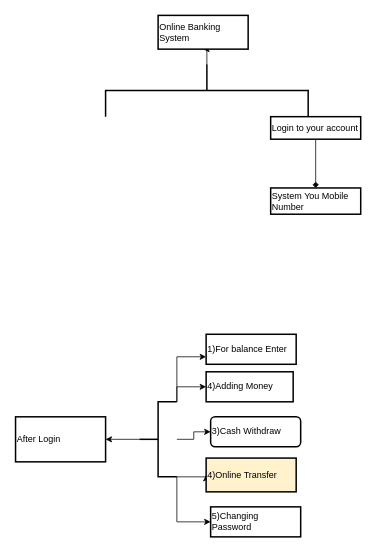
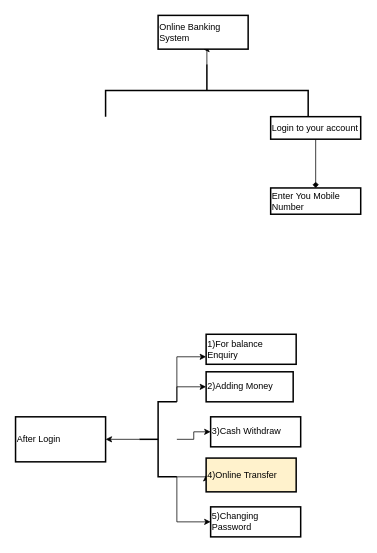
  <mxCell id="0" />
  <mxCell id="1" parent="0" />
  <mxCell id="2" value="" style="edgeStyle=orthogonalEdgeStyle;rounded=0;orthogonalLoop=1;jettySize=auto;html=1;" edge="1" parent="1" source="3" target="4"><mxGeometry relative="1" as="geometry" /></mxCell>
  <mxCell id="3" value="" style="strokeWidth=2;html=1;shape=mxgraph.flowchart.annotation_2;align=left;labelPosition=right;pointerEvents=1;direction=south;" vertex="1" parent="1"><mxGeometry x="140" y="85" width="270" height="70" as="geometry" /></mxCell>
  <mxCell id="4" value="Online Banking&amp;nbsp; &amp;nbsp; &amp;nbsp; &amp;nbsp; System" style="whiteSpace=wrap;html=1;align=left;strokeWidth=2;" vertex="1" parent="1"><mxGeometry x="210" y="20" width="120" height="45" as="geometry" /></mxCell>
  <mxCell id="5" value="" style="edgeStyle=orthogonalEdgeStyle;rounded=0;orthogonalLoop=1;jettySize=auto;html=1;endArrow=diamond;" edge="1" parent="1" source="6" target="8"><mxGeometry relative="1" as="geometry" /></mxCell>
  <mxCell id="6" value="Login to your account" style="whiteSpace=wrap;html=1;align=left;strokeWidth=2;" vertex="1" parent="1"><mxGeometry x="360" y="155" width="120" height="30" as="geometry" /></mxCell>
  <mxCell id="7" style="edgeStyle=orthogonalEdgeStyle;rounded=0;orthogonalLoop=1;jettySize=auto;html=1;exitX=0.5;exitY=1;exitDx=0;exitDy=0;" edge="1" parent="1" source="6" target="6"><mxGeometry relative="1" as="geometry" /></mxCell>
- <mxCell id="8" value="System You Mobile Number" style="whiteSpace=wrap;html=1;align=left;strokeWidth=2;" vertex="1" parent="1"><mxGeometry x="360" y="250" width="120" height="35" as="geometry" /></mxCell>
+ <mxCell id="8" value="Enter You Mobile Number" style="whiteSpace=wrap;html=1;align=left;strokeWidth=2;" vertex="1" parent="1"><mxGeometry x="360" y="250" width="120" height="35" as="geometry" /></mxCell>
  <mxCell id="9" value="" style="edgeStyle=orthogonalEdgeStyle;rounded=0;orthogonalLoop=1;jettySize=auto;html=1;" edge="1" parent="1" source="15" target="16"><mxGeometry relative="1" as="geometry" /></mxCell>
  <mxCell id="10" style="edgeStyle=orthogonalEdgeStyle;rounded=0;orthogonalLoop=1;jettySize=auto;html=1;exitX=1;exitY=0;exitDx=0;exitDy=0;exitPerimeter=0;entryX=0;entryY=0.75;entryDx=0;entryDy=0;" edge="1" parent="1" source="15" target="17"><mxGeometry relative="1" as="geometry" /></mxCell>
  <mxCell id="11" style="edgeStyle=orthogonalEdgeStyle;rounded=0;orthogonalLoop=1;jettySize=auto;html=1;exitX=1;exitY=0;exitDx=0;exitDy=0;exitPerimeter=0;entryX=0;entryY=0.5;entryDx=0;entryDy=0;" edge="1" parent="1" source="15" target="18"><mxGeometry relative="1" as="geometry" /></mxCell>
  <mxCell id="12" value="" style="edgeStyle=orthogonalEdgeStyle;rounded=0;orthogonalLoop=1;jettySize=auto;html=1;" edge="1" parent="1" source="15" target="19"><mxGeometry relative="1" as="geometry" /></mxCell>
  <mxCell id="13" style="edgeStyle=orthogonalEdgeStyle;rounded=0;orthogonalLoop=1;jettySize=auto;html=1;exitX=1;exitY=1;exitDx=0;exitDy=0;exitPerimeter=0;entryX=0;entryY=0.5;entryDx=0;entryDy=0;" edge="1" parent="1" source="15" target="20"><mxGeometry relative="1" as="geometry" /></mxCell>
  <mxCell id="14" style="edgeStyle=orthogonalEdgeStyle;rounded=0;orthogonalLoop=1;jettySize=auto;html=1;exitX=1;exitY=1;exitDx=0;exitDy=0;exitPerimeter=0;entryX=0;entryY=0.5;entryDx=0;entryDy=0;" edge="1" parent="1" source="15" target="21"><mxGeometry relative="1" as="geometry"><mxPoint x="235" y="695" as="targetPoint" /></mxGeometry></mxCell>
  <mxCell id="15" value="" style="strokeWidth=2;html=1;shape=mxgraph.flowchart.annotation_2;align=left;labelPosition=right;pointerEvents=1;" vertex="1" parent="1"><mxGeometry x="185" y="535" width="50" height="100" as="geometry" /></mxCell>
  <mxCell id="16" value="After Login" style="whiteSpace=wrap;html=1;align=left;strokeWidth=2;" vertex="1" parent="1"><mxGeometry x="20" y="555" width="120" height="60" as="geometry" /></mxCell>
- <mxCell id="17" value="1)For balance Enter" style="whiteSpace=wrap;html=1;align=left;strokeWidth=2;" vertex="1" parent="1"><mxGeometry x="274" y="445" width="120" height="40" as="geometry" /></mxCell>
- <mxCell id="18" value="4)Adding Money" style="whiteSpace=wrap;html=1;align=left;strokeWidth=2;" vertex="1" parent="1"><mxGeometry x="274" y="495" width="116" height="40" as="geometry" /></mxCell>
- <mxCell id="19" value="3)Cash Withdraw" style="whiteSpace=wrap;html=1;align=left;strokeWidth=2;rounded=1;" vertex="1" parent="1"><mxGeometry x="280" y="555" width="120" height="40" as="geometry" /></mxCell>
+ <mxCell id="17" value="1)For balance Enquiry" style="whiteSpace=wrap;html=1;align=left;strokeWidth=2;" vertex="1" parent="1"><mxGeometry x="274" y="445" width="120" height="40" as="geometry" /></mxCell>
+ <mxCell id="18" value="2)Adding Money" style="whiteSpace=wrap;html=1;align=left;strokeWidth=2;" vertex="1" parent="1"><mxGeometry x="274" y="495" width="116" height="40" as="geometry" /></mxCell>
+ <mxCell id="19" value="3)Cash Withdraw" style="whiteSpace=wrap;html=1;align=left;strokeWidth=2;" vertex="1" parent="1"><mxGeometry x="280" y="555" width="120" height="40" as="geometry" /></mxCell>
  <mxCell id="20" value="4)Online Transfer" style="whiteSpace=wrap;html=1;align=left;strokeWidth=2;fillColor=#fff2cc;" vertex="1" parent="1"><mxGeometry x="274" y="610" width="120" height="45" as="geometry" /></mxCell>
  <mxCell id="21" value="5)Changing Password" style="whiteSpace=wrap;html=1;align=left;strokeWidth=2;" vertex="1" parent="1"><mxGeometry x="280" y="675" width="120" height="40" as="geometry" /></mxCell>
